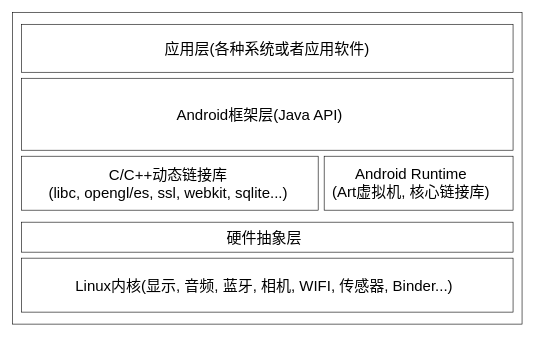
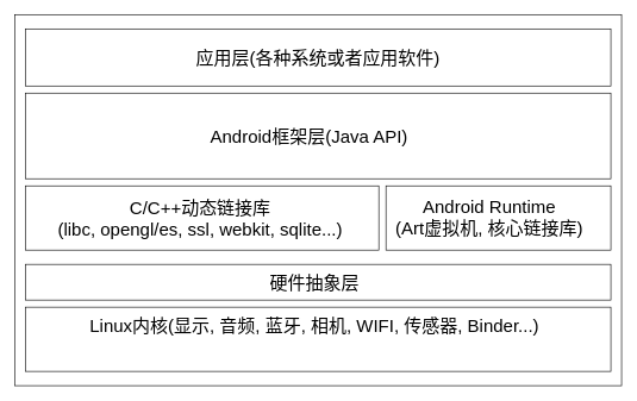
  <mxCell id="0" />
  <mxCell id="1" parent="0" />
  <mxCell id="2" value="" style="rounded=0;whiteSpace=wrap;html=1;" vertex="1" parent="1"><mxGeometry y="20" width="850" height="520" as="geometry" x="20" /></mxCell>
  <mxCell id="3" value="" style="rounded=0;whiteSpace=wrap;html=1;" vertex="1" parent="1"><mxGeometry x="35" y="40" width="820" height="80" as="geometry" /></mxCell>
  <mxCell id="4" value="&lt;font style=&quot;font-size: 25px&quot;&gt;应用层(各种系统或者应用软件)&lt;/font&gt;" style="text;html=1;strokeColor=none;fillColor=none;align=center;verticalAlign=middle;whiteSpace=wrap;rounded=0;" vertex="1" parent="1"><mxGeometry x="50" y="60" width="790" height="40" as="geometry" /></mxCell>
  <mxCell id="5" value="" style="rounded=0;whiteSpace=wrap;html=1;" vertex="1" parent="1"><mxGeometry x="35" y="260" width="495" height="90" as="geometry" /></mxCell>
  <mxCell id="6" value="" style="group" vertex="1" connectable="0" parent="1"><mxGeometry x="35" y="130" width="820" height="120" as="geometry" /></mxCell>
  <mxCell id="7" value="" style="rounded=0;whiteSpace=wrap;html=1;" vertex="1" parent="6"><mxGeometry width="820" height="120" as="geometry" /></mxCell>
  <mxCell id="8" value="&lt;span style=&quot;font-size: 25px&quot;&gt;Android框架层(Java API)&lt;/span&gt;" style="text;html=1;strokeColor=none;fillColor=none;align=center;verticalAlign=middle;whiteSpace=wrap;rounded=0;" vertex="1" parent="6"><mxGeometry x="5" y="20" width="785" height="80" as="geometry" /></mxCell>
  <mxCell id="9" value="" style="rounded=0;whiteSpace=wrap;html=1;" vertex="1" parent="1"><mxGeometry x="35" y="370" width="820" height="50" as="geometry" /></mxCell>
  <mxCell id="10" value="" style="rounded=0;whiteSpace=wrap;html=1;" vertex="1" parent="1"><mxGeometry x="35" y="430" width="820" height="90" as="geometry" /></mxCell>
  <mxCell id="11" value="&lt;span style=&quot;font-size: 25px&quot;&gt;C/C++动态链接库&lt;br&gt;(libc, opengl/es, ssl, webkit, sqlite...)&lt;br&gt;&lt;/span&gt;" style="text;html=1;strokeColor=none;fillColor=none;align=center;verticalAlign=middle;whiteSpace=wrap;rounded=0;" vertex="1" parent="1"><mxGeometry x="50" y="265" width="460" height="80" as="geometry" /></mxCell>
  <mxCell id="12" value="" style="rounded=0;whiteSpace=wrap;html=1;" vertex="1" parent="1"><mxGeometry x="540" y="260" width="315" height="90" as="geometry" /></mxCell>
  <mxCell id="13" value="&lt;span style=&quot;font-size: 25px&quot;&gt;Android Runtime&lt;br&gt;(Art虚拟机, 核心链接库)&lt;br&gt;&lt;/span&gt;" style="text;html=1;strokeColor=none;fillColor=none;align=center;verticalAlign=middle;whiteSpace=wrap;rounded=0;" vertex="1" parent="1"><mxGeometry x="545" y="265" width="280" height="75" as="geometry" /></mxCell>
  <mxCell id="14" value="&lt;span style=&quot;font-size: 25px&quot;&gt;硬件抽象层&lt;/span&gt;" style="text;html=1;strokeColor=none;fillColor=none;align=center;verticalAlign=middle;whiteSpace=wrap;rounded=0;" vertex="1" parent="1"><mxGeometry x="50" y="375" width="780" height="40" as="geometry" /></mxCell>
- <mxCell id="15" value="&lt;span style=&quot;font-size: 25px&quot;&gt;Linux内核(显示, 音频, 蓝牙, 相机, WIFI, 传感器, Binder...)&lt;/span&gt;" style="text;html=1;strokeColor=none;fillColor=none;align=center;verticalAlign=middle;whiteSpace=wrap;rounded=0;" vertex="1" parent="1"><mxGeometry x="50" y="455" width="780" height="40" as="geometry" /></mxCell>
+ <mxCell id="15" value="&lt;span style=&quot;font-size: 25px&quot;&gt;Linux内核(显示, 音频, 蓝牙, 相机, WIFI, 传感器, Binder...)&lt;/span&gt;" style="text;html=1;strokeColor=none;fillColor=none;align=center;verticalAlign=middle;whiteSpace=wrap;rounded=0;" vertex="1" parent="1"><mxGeometry x="50" y="435" width="780" height="40" as="geometry" /></mxCell>
